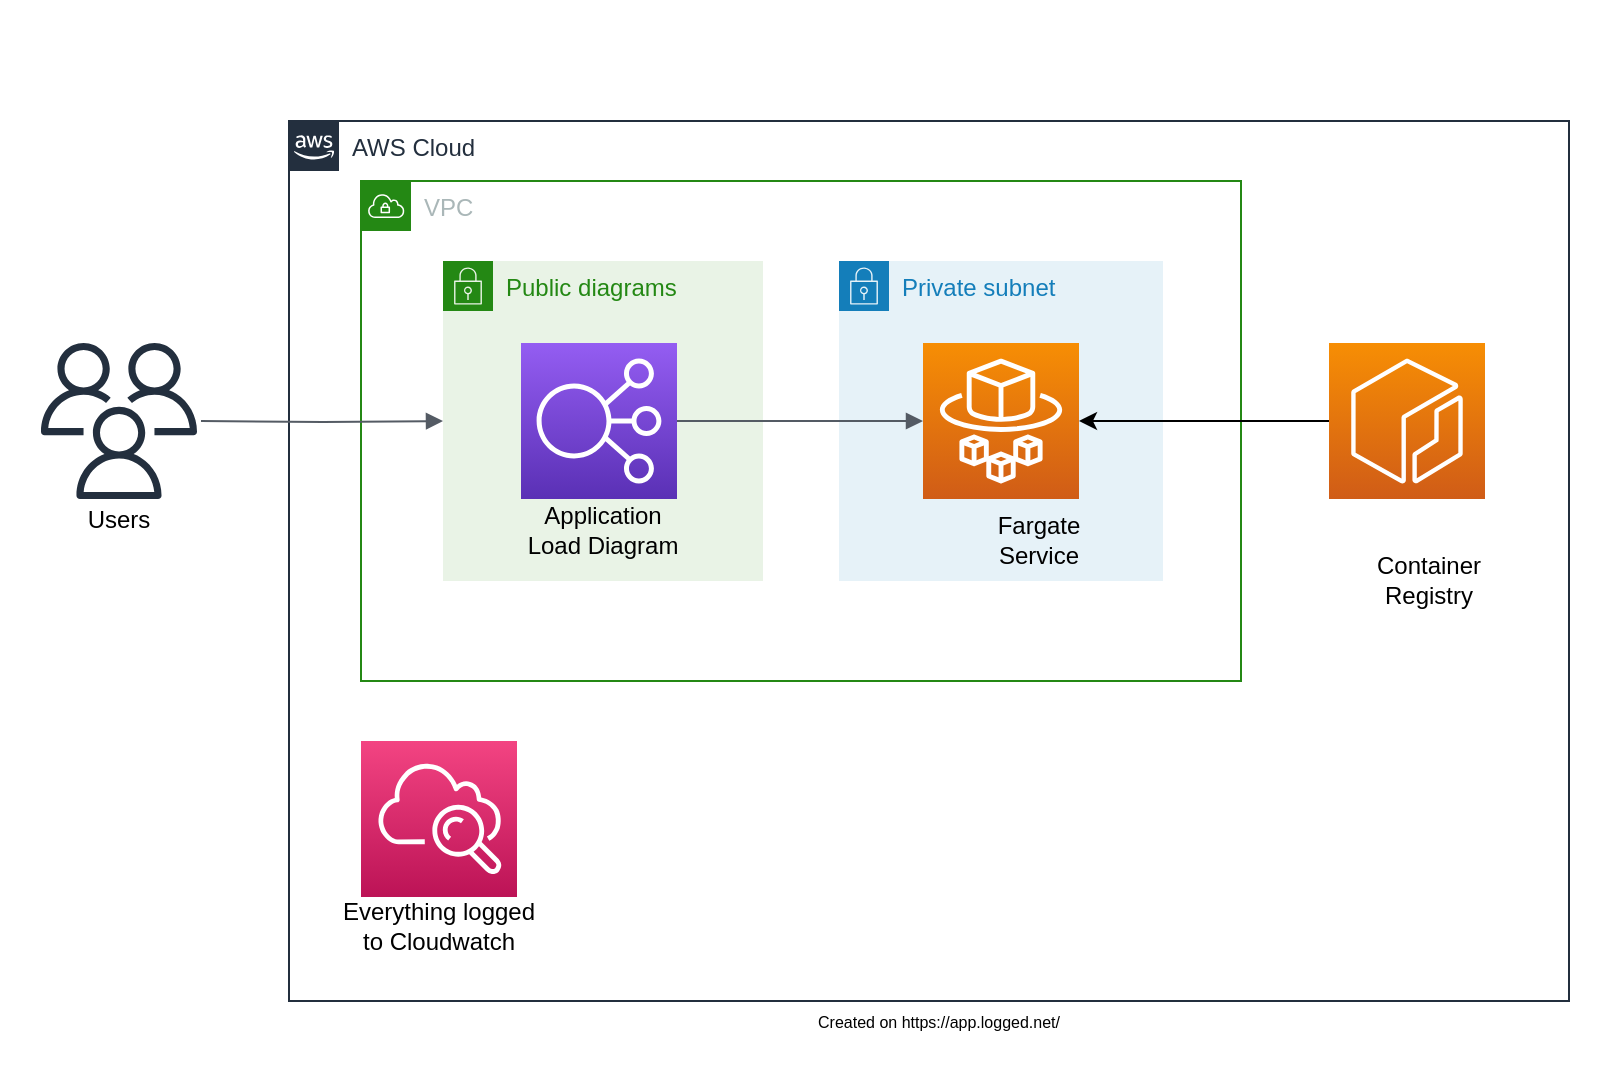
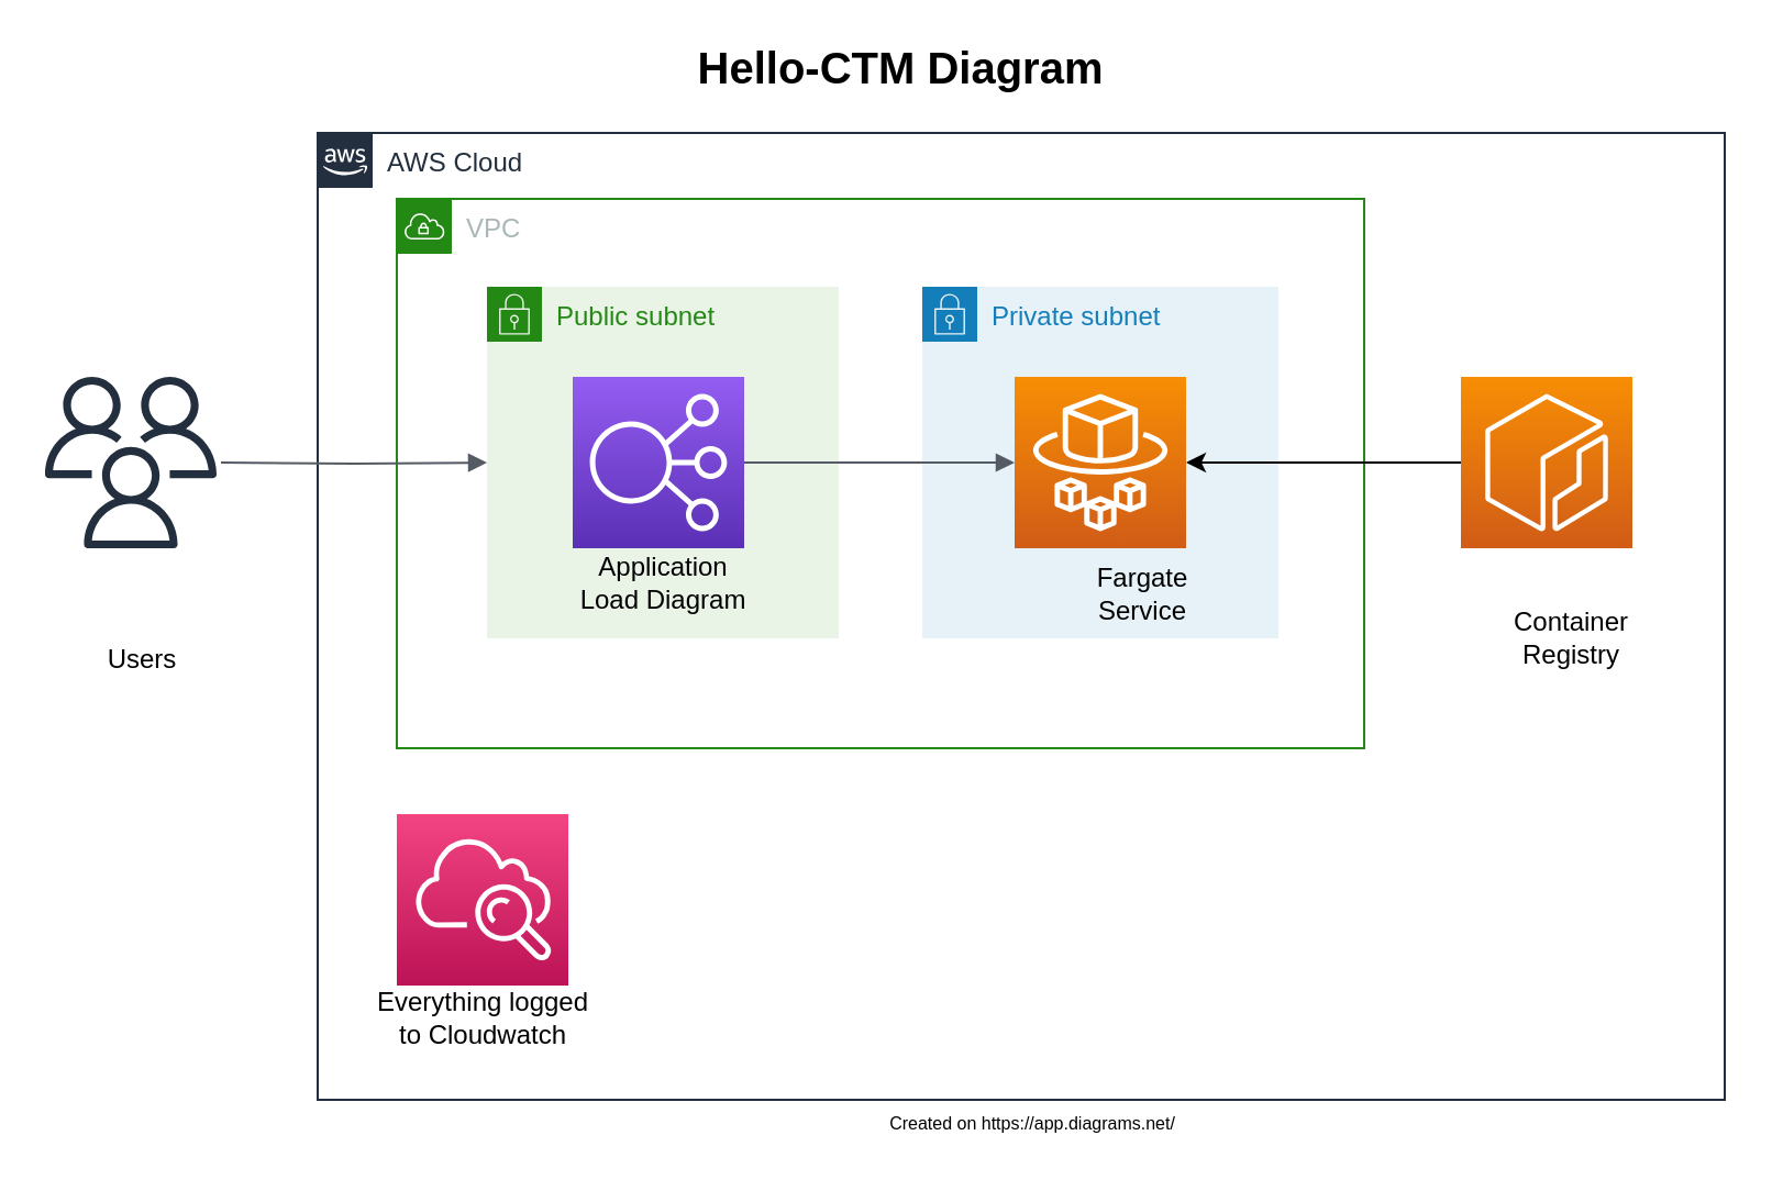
  <mxCell id="0" />
  <mxCell id="1" parent="0" />
  <mxCell id="2" value="" style="outlineConnect=0;fontColor=#232F3E;gradientColor=none;fillColor=#232F3E;strokeColor=none;dashed=0;verticalLabelPosition=bottom;verticalAlign=top;align=center;html=1;fontSize=12;fontStyle=0;aspect=fixed;pointerEvents=1;shape=mxgraph.aws4.users;" parent="1" vertex="1"><mxGeometry x="20" y="171" width="78" height="78" as="geometry" /></mxCell>
  <mxCell id="3" value="AWS Cloud" style="points=[[0,0],[0.25,0],[0.5,0],[0.75,0],[1,0],[1,0.25],[1,0.5],[1,0.75],[1,1],[0.75,1],[0.5,1],[0.25,1],[0,1],[0,0.75],[0,0.5],[0,0.25]];outlineConnect=0;gradientColor=none;html=1;whiteSpace=wrap;fontSize=12;fontStyle=0;shape=mxgraph.aws4.group;grIcon=mxgraph.aws4.group_aws_cloud_alt;strokeColor=#232F3E;fillColor=none;verticalAlign=top;align=left;spacingLeft=30;fontColor=#232F3E;dashed=0;" parent="1" vertex="1"><mxGeometry x="144" y="60" width="640" height="440" as="geometry" /></mxCell>
  <mxCell id="4" value="VPC" style="points=[[0,0],[0.25,0],[0.5,0],[0.75,0],[1,0],[1,0.25],[1,0.5],[1,0.75],[1,1],[0.75,1],[0.5,1],[0.25,1],[0,1],[0,0.75],[0,0.5],[0,0.25]];outlineConnect=0;gradientColor=none;html=1;whiteSpace=wrap;fontSize=12;fontStyle=0;shape=mxgraph.aws4.group;grIcon=mxgraph.aws4.group_vpc;strokeColor=#248814;fillColor=none;verticalAlign=top;align=left;spacingLeft=30;fontColor=#AAB7B8;dashed=0;" parent="1" vertex="1"><mxGeometry x="180" y="90" width="440" height="250" as="geometry" /></mxCell>
  <mxCell id="5" value="" style="outlineConnect=0;fontColor=#232F3E;gradientColor=#F78E04;gradientDirection=north;fillColor=#D05C17;strokeColor=#ffffff;dashed=0;verticalLabelPosition=bottom;verticalAlign=top;align=center;html=1;fontSize=12;fontStyle=0;aspect=fixed;shape=mxgraph.aws4.resourceIcon;resIcon=mxgraph.aws4.ecr;" parent="1" vertex="1"><mxGeometry x="664" y="171" width="78" height="78" as="geometry" /></mxCell>
  <mxCell id="6" value="" style="outlineConnect=0;fontColor=#232F3E;gradientColor=#F34482;gradientDirection=north;fillColor=#BC1356;strokeColor=#ffffff;dashed=0;verticalLabelPosition=bottom;verticalAlign=top;align=center;html=1;fontSize=12;fontStyle=0;aspect=fixed;shape=mxgraph.aws4.resourceIcon;resIcon=mxgraph.aws4.cloudwatch;" parent="1" vertex="1"><mxGeometry x="180" y="370" width="78" height="78" as="geometry" /></mxCell>
- <mxCell id="7" value="Public diagrams" style="points=[[0,0],[0.25,0],[0.5,0],[0.75,0],[1,0],[1,0.25],[1,0.5],[1,0.75],[1,1],[0.75,1],[0.5,1],[0.25,1],[0,1],[0,0.75],[0,0.5],[0,0.25]];outlineConnect=0;gradientColor=none;html=1;whiteSpace=wrap;fontSize=12;fontStyle=0;shape=mxgraph.aws4.group;grIcon=mxgraph.aws4.group_security_group;grStroke=0;strokeColor=#248814;fillColor=#E9F3E6;verticalAlign=top;align=left;spacingLeft=30;fontColor=#248814;dashed=0;" parent="1" vertex="1"><mxGeometry x="221" y="130" width="160" height="160" as="geometry" /></mxCell>
+ <mxCell id="7" value="Public subnet" style="points=[[0,0],[0.25,0],[0.5,0],[0.75,0],[1,0],[1,0.25],[1,0.5],[1,0.75],[1,1],[0.75,1],[0.5,1],[0.25,1],[0,1],[0,0.75],[0,0.5],[0,0.25]];outlineConnect=0;gradientColor=none;html=1;whiteSpace=wrap;fontSize=12;fontStyle=0;shape=mxgraph.aws4.group;grIcon=mxgraph.aws4.group_security_group;grStroke=0;strokeColor=#248814;fillColor=#E9F3E6;verticalAlign=top;align=left;spacingLeft=30;fontColor=#248814;dashed=0;" parent="1" vertex="1"><mxGeometry x="221" y="130" width="160" height="160" as="geometry" /></mxCell>
  <mxCell id="8" value="" style="outlineConnect=0;fontColor=#232F3E;gradientColor=#945DF2;gradientDirection=north;fillColor=#5A30B5;strokeColor=#ffffff;dashed=0;verticalLabelPosition=bottom;verticalAlign=top;align=center;html=1;fontSize=12;fontStyle=0;aspect=fixed;shape=mxgraph.aws4.resourceIcon;resIcon=mxgraph.aws4.elastic_load_balancing;" parent="1" vertex="1"><mxGeometry x="260" y="171" width="78" height="78" as="geometry" /></mxCell>
  <mxCell id="9" value="Private subnet" style="points=[[0,0],[0.25,0],[0.5,0],[0.75,0],[1,0],[1,0.25],[1,0.5],[1,0.75],[1,1],[0.75,1],[0.5,1],[0.25,1],[0,1],[0,0.75],[0,0.5],[0,0.25]];outlineConnect=0;gradientColor=none;html=1;whiteSpace=wrap;fontSize=12;fontStyle=0;shape=mxgraph.aws4.group;grIcon=mxgraph.aws4.group_security_group;grStroke=0;strokeColor=#147EBA;fillColor=#E6F2F8;verticalAlign=top;align=left;spacingLeft=30;fontColor=#147EBA;dashed=0;" parent="1" vertex="1"><mxGeometry x="419" y="130" width="162" height="160" as="geometry" /></mxCell>
  <mxCell id="10" value="" style="outlineConnect=0;fontColor=#232F3E;gradientColor=#F78E04;gradientDirection=north;fillColor=#D05C17;strokeColor=#ffffff;dashed=0;verticalLabelPosition=bottom;verticalAlign=top;align=center;html=1;fontSize=12;fontStyle=0;aspect=fixed;shape=mxgraph.aws4.resourceIcon;resIcon=mxgraph.aws4.fargate;" parent="1" vertex="1"><mxGeometry x="461" y="171" width="78" height="78" as="geometry" /></mxCell>
  <mxCell id="11" value="" style="edgeStyle=orthogonalEdgeStyle;html=1;endArrow=block;elbow=vertical;startArrow=none;endFill=1;strokeColor=#545B64;rounded=0;" parent="1" edge="1" target="7"><mxGeometry width="100" relative="1" as="geometry"><mxPoint x="100" y="210" as="sourcePoint" /><mxPoint x="180" y="200" as="targetPoint" /></mxGeometry></mxCell>
  <mxCell id="12" value="" style="edgeStyle=orthogonalEdgeStyle;html=1;endArrow=block;elbow=vertical;startArrow=none;endFill=1;strokeColor=#545B64;rounded=0;" parent="1" target="10" edge="1" source="8"><mxGeometry width="100" relative="1" as="geometry"><mxPoint x="460" y="200" as="sourcePoint" /><mxPoint x="560" y="200" as="targetPoint" /></mxGeometry></mxCell>
- <mxCell id="13" value="Users" style="text;html=1;resizable=0;autosize=1;align=center;verticalAlign=middle;points=[];fillColor=none;strokeColor=none;rounded=0;" parent="1" vertex="1"><mxGeometry x="34" y="250" width="50" height="20" as="geometry" /></mxCell>
+ <mxCell id="13" value="Users" style="text;html=1;resizable=0;autosize=1;align=center;verticalAlign=middle;points=[];fillColor=none;strokeColor=none;rounded=0;" parent="1" vertex="1"><mxGeometry x="39" y="290" width="50" height="20" as="geometry" /></mxCell>
  <mxCell id="14" value="Application&lt;br&gt;Load Diagram" style="text;html=1;resizable=0;autosize=1;align=center;verticalAlign=middle;points=[];fillColor=none;strokeColor=none;rounded=0;" parent="1" vertex="1"><mxGeometry x="256" y="250" width="90" height="30" as="geometry" /></mxCell>
  <mxCell id="15" value="Fargate&lt;br&gt;Service" style="text;html=1;resizable=0;autosize=1;align=center;verticalAlign=middle;points=[];fillColor=none;strokeColor=none;rounded=0;" parent="1" vertex="1"><mxGeometry x="489" y="255" width="60" height="30" as="geometry" /></mxCell>
  <mxCell id="16" value="Container&lt;br&gt;Registry" style="text;html=1;resizable=0;autosize=1;align=center;verticalAlign=middle;points=[];fillColor=none;strokeColor=none;rounded=0;" parent="1" vertex="1"><mxGeometry x="679" y="275" width="70" height="30" as="geometry" /></mxCell>
  <mxCell id="17" value="Everything logged&lt;br&gt;to Cloudwatch" style="text;html=1;resizable=0;autosize=1;align=center;verticalAlign=middle;points=[];fillColor=none;strokeColor=none;rounded=0;" parent="1" vertex="1"><mxGeometry x="164" y="448" width="110" height="30" as="geometry" /></mxCell>
- <mxCell id="19" value="&lt;font style=&quot;font-size: 8px&quot;&gt;Created on&amp;nbsp;https://app.logged.net/&lt;/font&gt;" style="text;html=1;resizable=0;autosize=1;align=center;verticalAlign=middle;points=[];fillColor=none;strokeColor=none;rounded=0;" parent="1" vertex="1"><mxGeometry x="394" y="500" width="150" height="20" as="geometry" /></mxCell>
+ <mxCell id="18" value="&lt;font style=&quot;font-size: 20px&quot;&gt;&lt;b&gt;Hello-CTM Diagram&lt;/b&gt;&lt;/font&gt;" style="text;html=1;resizable=0;autosize=1;align=center;verticalAlign=middle;points=[];fillColor=none;strokeColor=none;rounded=0;" parent="1" vertex="1"><mxGeometry x="309" y="20" width="200" height="20" as="geometry" /></mxCell>
+ <mxCell id="19" value="&lt;font style=&quot;font-size: 8px&quot;&gt;Created on&amp;nbsp;https://app.diagrams.net/&lt;/font&gt;" style="text;html=1;resizable=0;autosize=1;align=center;verticalAlign=middle;points=[];fillColor=none;strokeColor=none;rounded=0;" parent="1" vertex="1"><mxGeometry x="394" y="500" width="150" height="20" as="geometry" /></mxCell>
  <mxCell id="20" style="edgeStyle=orthogonalEdgeStyle;rounded=0;orthogonalLoop=1;jettySize=auto;html=1;" edge="1" parent="1" source="5" target="10"><mxGeometry relative="1" as="geometry" /></mxCell>
